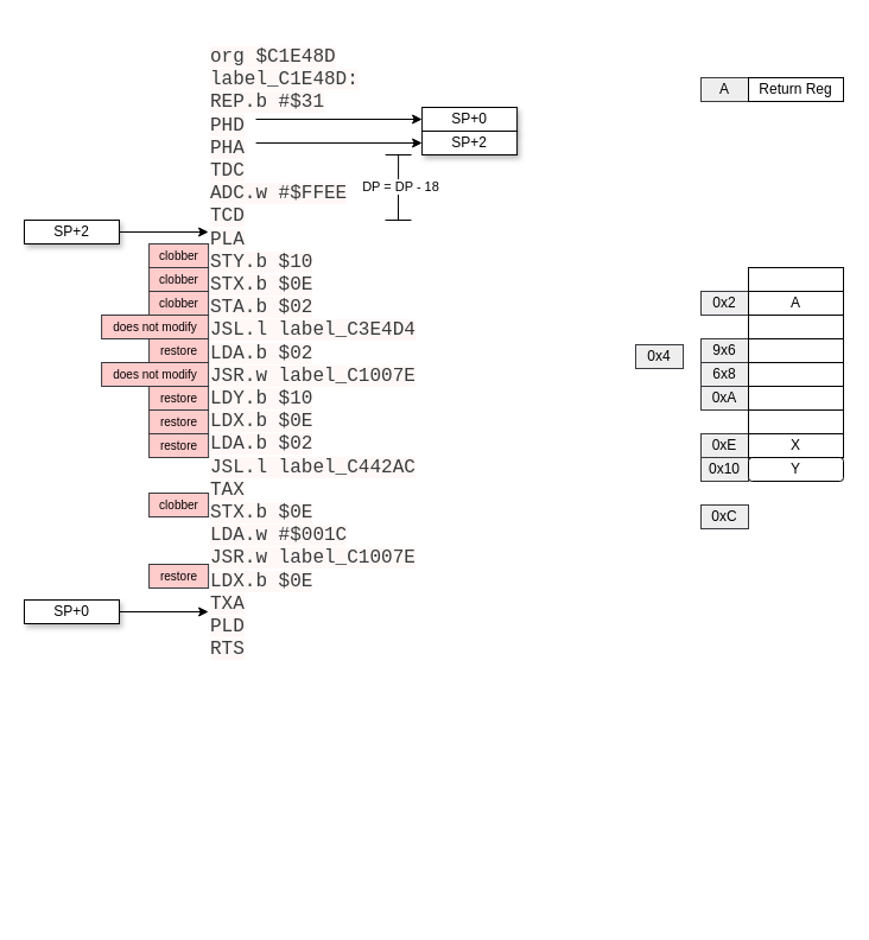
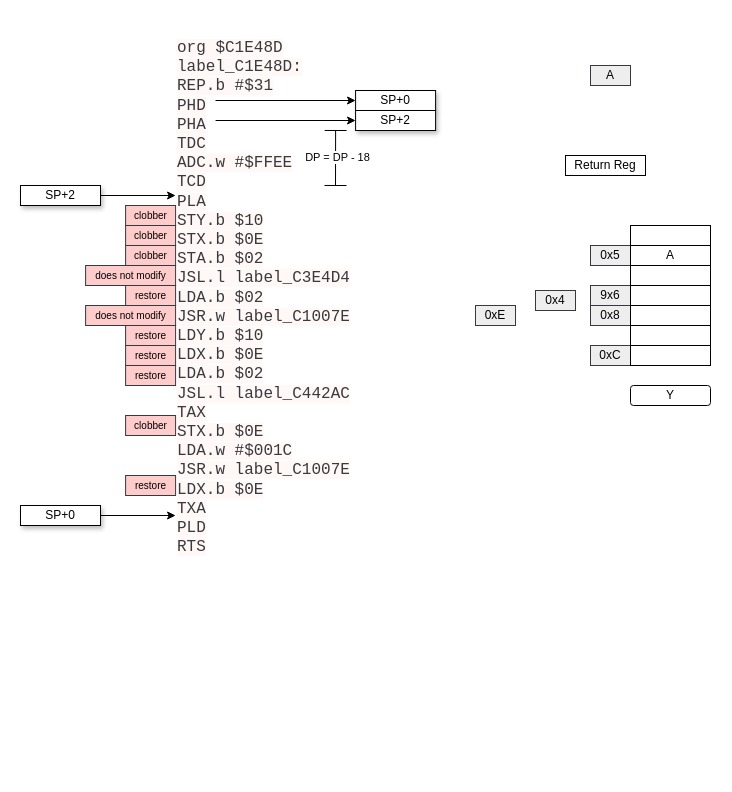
  <mxCell id="0" />
  <mxCell id="1" parent="0" />
  <mxCell id="2" value="&lt;p style=&quot;line-height: 100%;&quot;&gt;&lt;/p&gt;&lt;div style=&quot;font-style: normal; font-variant-caps: normal; font-weight: normal; letter-spacing: normal; text-align: start; text-indent: 0px; text-transform: none; word-spacing: 0px; -webkit-text-stroke-width: 0px; text-decoration: none; font-family: &amp;quot;IckyTicket Mono&amp;quot;, Menlo, Monaco, &amp;quot;Courier New&amp;quot;, monospace, &amp;quot;PT Mono&amp;quot;, Menlo, Monaco, &amp;quot;Courier New&amp;quot;, monospace; font-size: 16px; line-height: 120%;&quot;&gt;&lt;div style=&quot;line-height: 120%;&quot;&gt;&lt;span style=&quot;background-color: rgb(255, 248, 247);&quot;&gt;&lt;font style=&quot;font-size: 16px;&quot; color=&quot;#393a3b&quot;&gt;org $C1E48D&lt;/font&gt;&lt;/span&gt;&lt;/div&gt;&lt;div style=&quot;line-height: 120%;&quot;&gt;&lt;span style=&quot;background-color: rgb(255, 248, 247);&quot;&gt;&lt;font style=&quot;font-size: 16px;&quot; color=&quot;#393a3b&quot;&gt;label_C1E48D:&lt;/font&gt;&lt;/span&gt;&lt;/div&gt;&lt;div style=&quot;line-height: 120%;&quot;&gt;&lt;span style=&quot;background-color: rgb(255, 248, 247);&quot;&gt;&lt;font style=&quot;font-size: 16px;&quot; color=&quot;#393a3b&quot;&gt;    REP.b #$31&lt;/font&gt;&lt;/span&gt;&lt;/div&gt;&lt;div style=&quot;line-height: 120%;&quot;&gt;&lt;span style=&quot;background-color: rgb(255, 248, 247);&quot;&gt;&lt;font style=&quot;font-size: 16px;&quot; color=&quot;#393a3b&quot;&gt;    PHD&lt;/font&gt;&lt;/span&gt;&lt;/div&gt;&lt;div style=&quot;line-height: 120%;&quot;&gt;&lt;span style=&quot;background-color: rgb(255, 248, 247);&quot;&gt;&lt;font style=&quot;font-size: 16px;&quot; color=&quot;#393a3b&quot;&gt;    PHA&lt;/font&gt;&lt;/span&gt;&lt;/div&gt;&lt;div style=&quot;line-height: 120%;&quot;&gt;&lt;span style=&quot;background-color: rgb(255, 248, 247);&quot;&gt;&lt;font style=&quot;font-size: 16px;&quot; color=&quot;#393a3b&quot;&gt;    TDC&lt;/font&gt;&lt;/span&gt;&lt;/div&gt;&lt;div style=&quot;line-height: 120%;&quot;&gt;&lt;span style=&quot;background-color: rgb(255, 248, 247);&quot;&gt;&lt;font style=&quot;font-size: 16px;&quot; color=&quot;#393a3b&quot;&gt;    ADC.w #$FFEE&lt;/font&gt;&lt;/span&gt;&lt;/div&gt;&lt;div style=&quot;line-height: 120%;&quot;&gt;&lt;span style=&quot;background-color: rgb(255, 248, 247);&quot;&gt;&lt;font style=&quot;font-size: 16px;&quot; color=&quot;#393a3b&quot;&gt;    TCD&lt;/font&gt;&lt;/span&gt;&lt;/div&gt;&lt;div style=&quot;line-height: 120%;&quot;&gt;&lt;span style=&quot;background-color: rgb(255, 248, 247);&quot;&gt;&lt;font style=&quot;font-size: 16px;&quot; color=&quot;#393a3b&quot;&gt;    PLA&lt;/font&gt;&lt;/span&gt;&lt;/div&gt;&lt;div style=&quot;line-height: 120%;&quot;&gt;&lt;span style=&quot;background-color: rgb(255, 248, 247);&quot;&gt;&lt;font style=&quot;font-size: 16px;&quot; color=&quot;#393a3b&quot;&gt;    STY.b $10&lt;/font&gt;&lt;/span&gt;&lt;/div&gt;&lt;div style=&quot;line-height: 120%;&quot;&gt;&lt;span style=&quot;background-color: rgb(255, 248, 247);&quot;&gt;&lt;font style=&quot;font-size: 16px;&quot; color=&quot;#393a3b&quot;&gt;    STX.b $0E&lt;/font&gt;&lt;/span&gt;&lt;/div&gt;&lt;div style=&quot;line-height: 120%;&quot;&gt;&lt;span style=&quot;background-color: rgb(255, 248, 247);&quot;&gt;&lt;font style=&quot;font-size: 16px;&quot; color=&quot;#393a3b&quot;&gt;    STA.b $02&lt;/font&gt;&lt;/span&gt;&lt;/div&gt;&lt;div style=&quot;line-height: 120%;&quot;&gt;&lt;span style=&quot;background-color: rgb(255, 248, 247);&quot;&gt;&lt;font style=&quot;font-size: 16px;&quot; color=&quot;#393a3b&quot;&gt;    JSL.l label_C3E4D4&lt;/font&gt;&lt;/span&gt;&lt;/div&gt;&lt;div style=&quot;line-height: 120%;&quot;&gt;&lt;span style=&quot;background-color: rgb(255, 248, 247);&quot;&gt;&lt;font style=&quot;font-size: 16px;&quot; color=&quot;#393a3b&quot;&gt;    LDA.b $02&lt;/font&gt;&lt;/span&gt;&lt;/div&gt;&lt;div style=&quot;line-height: 120%;&quot;&gt;&lt;span style=&quot;background-color: rgb(255, 248, 247);&quot;&gt;&lt;font style=&quot;font-size: 16px;&quot; color=&quot;#393a3b&quot;&gt;    JSR.w label_C1007E&lt;/font&gt;&lt;/span&gt;&lt;/div&gt;&lt;div style=&quot;line-height: 120%;&quot;&gt;&lt;span style=&quot;background-color: rgb(255, 248, 247);&quot;&gt;&lt;font style=&quot;font-size: 16px;&quot; color=&quot;#393a3b&quot;&gt;    LDY.b $10&lt;/font&gt;&lt;/span&gt;&lt;/div&gt;&lt;div style=&quot;line-height: 120%;&quot;&gt;&lt;span style=&quot;background-color: rgb(255, 248, 247);&quot;&gt;&lt;font style=&quot;font-size: 16px;&quot; color=&quot;#393a3b&quot;&gt;    LDX.b $0E&lt;/font&gt;&lt;/span&gt;&lt;/div&gt;&lt;div style=&quot;line-height: 120%;&quot;&gt;&lt;span style=&quot;background-color: rgb(255, 248, 247);&quot;&gt;&lt;font style=&quot;font-size: 16px;&quot; color=&quot;#393a3b&quot;&gt;    LDA.b $02&lt;/font&gt;&lt;/span&gt;&lt;/div&gt;&lt;div style=&quot;line-height: 120%;&quot;&gt;&lt;span style=&quot;background-color: rgb(255, 248, 247);&quot;&gt;&lt;font style=&quot;font-size: 16px;&quot; color=&quot;#393a3b&quot;&gt;    JSL.l label_C442AC&lt;/font&gt;&lt;/span&gt;&lt;/div&gt;&lt;div style=&quot;line-height: 120%;&quot;&gt;&lt;span style=&quot;background-color: rgb(255, 248, 247);&quot;&gt;&lt;font style=&quot;font-size: 16px;&quot; color=&quot;#393a3b&quot;&gt;    TAX&lt;/font&gt;&lt;/span&gt;&lt;/div&gt;&lt;div style=&quot;line-height: 120%;&quot;&gt;&lt;span style=&quot;background-color: rgb(255, 248, 247);&quot;&gt;&lt;font style=&quot;font-size: 16px;&quot; color=&quot;#393a3b&quot;&gt;    STX.b $0E&lt;/font&gt;&lt;/span&gt;&lt;/div&gt;&lt;div style=&quot;line-height: 120%;&quot;&gt;&lt;span style=&quot;background-color: rgb(255, 248, 247);&quot;&gt;&lt;font style=&quot;font-size: 16px;&quot; color=&quot;#393a3b&quot;&gt;    LDA.w #$001C&lt;/font&gt;&lt;/span&gt;&lt;/div&gt;&lt;div style=&quot;line-height: 120%;&quot;&gt;&lt;span style=&quot;background-color: rgb(255, 248, 247);&quot;&gt;&lt;font style=&quot;font-size: 16px;&quot; color=&quot;#393a3b&quot;&gt;    JSR.w label_C1007E&lt;/font&gt;&lt;/span&gt;&lt;/div&gt;&lt;div style=&quot;line-height: 120%;&quot;&gt;&lt;span style=&quot;background-color: rgb(255, 248, 247);&quot;&gt;&lt;font style=&quot;font-size: 16px;&quot; color=&quot;#393a3b&quot;&gt;    LDX.b $0E&lt;/font&gt;&lt;/span&gt;&lt;/div&gt;&lt;div style=&quot;line-height: 120%;&quot;&gt;&lt;span style=&quot;background-color: rgb(255, 248, 247);&quot;&gt;&lt;font style=&quot;font-size: 16px;&quot; color=&quot;#393a3b&quot;&gt;    TXA&lt;/font&gt;&lt;/span&gt;&lt;/div&gt;&lt;div style=&quot;line-height: 120%;&quot;&gt;&lt;span style=&quot;background-color: rgb(255, 248, 247);&quot;&gt;&lt;font style=&quot;font-size: 16px;&quot; color=&quot;#393a3b&quot;&gt;    PLD&lt;/font&gt;&lt;/span&gt;&lt;/div&gt;&lt;div style=&quot;line-height: 120%;&quot;&gt;&lt;span style=&quot;background-color: rgb(255, 248, 247);&quot;&gt;&lt;font style=&quot;font-size: 16px;&quot; color=&quot;#393a3b&quot;&gt;    RTS&lt;/font&gt;&lt;/span&gt;&lt;/div&gt;&lt;/div&gt;&lt;p&gt;&lt;/p&gt;" style="text;whiteSpace=wrap;html=1;spacingBottom=0;spacingTop=0;" vertex="1" parent="1"><mxGeometry x="175.09" y="20" width="230" height="750" as="geometry" /></mxCell>
  <mxCell id="3" value="SP+0" style="rounded=0;whiteSpace=wrap;html=1;shadow=1;" vertex="1" parent="1"><mxGeometry x="355.09" y="90" width="80" height="20" as="geometry" /></mxCell>
  <mxCell id="4" value="SP+2" style="rounded=0;whiteSpace=wrap;html=1;shadow=1;" vertex="1" parent="1"><mxGeometry x="355.09" y="110" width="80" height="20" as="geometry" /></mxCell>
  <mxCell id="5" value="" style="endArrow=classic;html=1;rounded=0;entryX=0.783;entryY=0.12;entryDx=0;entryDy=0;entryPerimeter=0;" edge="1" parent="1"><mxGeometry width="50" height="50" relative="1" as="geometry"><mxPoint x="215" y="100" as="sourcePoint" /><mxPoint x="355.09" y="100" as="targetPoint" /><Array as="points" /></mxGeometry></mxCell>
  <mxCell id="6" value="" style="endArrow=baseDash;startArrow=baseDash;html=1;rounded=0;startFill=0;endFill=0;endSize=20;startSize=20;" edge="1" parent="1"><mxGeometry width="50" height="50" relative="1" as="geometry"><mxPoint x="335" y="185" as="sourcePoint" /><mxPoint x="335.12" y="130" as="targetPoint" /></mxGeometry></mxCell>
  <mxCell id="7" value="DP = DP -&amp;nbsp;18" style="edgeLabel;html=1;align=center;verticalAlign=middle;resizable=0;points=[];" vertex="1" connectable="0" parent="6"><mxGeometry x="0.043" y="-1" relative="1" as="geometry"><mxPoint as="offset" /></mxGeometry></mxCell>
  <mxCell id="8" value="" style="rounded=0;whiteSpace=wrap;html=1;" vertex="1" parent="1"><mxGeometry x="630" y="225" width="80" height="20" as="geometry" /></mxCell>
- <mxCell id="9" value="0x2" style="rounded=0;whiteSpace=wrap;html=1;fillColor=#eeeeee;strokeColor=#36393d;" vertex="1" parent="1"><mxGeometry x="590" y="245" width="40" height="20" as="geometry" /></mxCell>
+ <mxCell id="9" value="0x5" style="rounded=0;whiteSpace=wrap;html=1;fillColor=#eeeeee;strokeColor=#36393d;" vertex="1" parent="1"><mxGeometry x="590" y="245" width="40" height="20" as="geometry" /></mxCell>
  <mxCell id="10" value="0x4" style="rounded=0;whiteSpace=wrap;html=1;fillColor=#eeeeee;strokeColor=#36393d;" vertex="1" parent="1"><mxGeometry x="535" y="290" width="40" height="20" as="geometry" /></mxCell>
  <mxCell id="11" value="9x6" style="rounded=0;whiteSpace=wrap;html=1;fillColor=#eeeeee;strokeColor=#36393d;" vertex="1" parent="1"><mxGeometry x="590" y="285" width="40" height="20" as="geometry" /></mxCell>
- <mxCell id="12" value="6x8" style="rounded=0;whiteSpace=wrap;html=1;fillColor=#eeeeee;strokeColor=#36393d;" vertex="1" parent="1"><mxGeometry x="590" y="305" width="40" height="20" as="geometry" /></mxCell>
- <mxCell id="13" value="0xA" style="rounded=0;whiteSpace=wrap;html=1;fillColor=#eeeeee;strokeColor=#36393d;" vertex="1" parent="1"><mxGeometry x="590" y="325" width="40" height="20" as="geometry" /></mxCell>
- <mxCell id="14" value="0xC" style="rounded=0;whiteSpace=wrap;html=1;fillColor=#eeeeee;strokeColor=#36393d;" vertex="1" parent="1"><mxGeometry x="590" y="425" width="40" height="20" as="geometry" /></mxCell>
- <mxCell id="15" value="0xE" style="rounded=0;whiteSpace=wrap;html=1;fillColor=#eeeeee;strokeColor=#36393d;" vertex="1" parent="1"><mxGeometry x="590" y="365" width="40" height="20" as="geometry" /></mxCell>
- <mxCell id="16" value="0x10" style="rounded=0;whiteSpace=wrap;html=1;fillColor=#eeeeee;strokeColor=#36393d;" vertex="1" parent="1"><mxGeometry x="590" y="385" width="40" height="20" as="geometry" /></mxCell>
+ <mxCell id="12" value="0x8" style="rounded=0;whiteSpace=wrap;html=1;fillColor=#eeeeee;strokeColor=#36393d;" vertex="1" parent="1"><mxGeometry x="590" y="305" width="40" height="20" as="geometry" /></mxCell>
+ <mxCell id="14" value="0xC" style="rounded=0;whiteSpace=wrap;html=1;fillColor=#eeeeee;strokeColor=#36393d;" vertex="1" parent="1"><mxGeometry x="590" y="345" width="40" height="20" as="geometry" /></mxCell>
+ <mxCell id="15" value="0xE" style="rounded=0;whiteSpace=wrap;html=1;fillColor=#eeeeee;strokeColor=#36393d;" vertex="1" parent="1"><mxGeometry x="475" y="305" width="40" height="20" as="geometry" /></mxCell>
  <mxCell id="17" value="A" style="rounded=0;whiteSpace=wrap;html=1;" vertex="1" parent="1"><mxGeometry x="630" y="245" width="80" height="20" as="geometry" /></mxCell>
  <mxCell id="18" value="" style="rounded=0;whiteSpace=wrap;html=1;" vertex="1" parent="1"><mxGeometry x="630" y="265" width="80" height="20" as="geometry" /></mxCell>
  <mxCell id="19" value="" style="rounded=0;whiteSpace=wrap;html=1;" vertex="1" parent="1"><mxGeometry x="630" y="285" width="80" height="20" as="geometry" /></mxCell>
  <mxCell id="20" value="" style="rounded=0;whiteSpace=wrap;html=1;" vertex="1" parent="1"><mxGeometry x="630" y="305" width="80" height="20" as="geometry" /></mxCell>
  <mxCell id="21" value="" style="rounded=0;whiteSpace=wrap;html=1;" vertex="1" parent="1"><mxGeometry x="630" y="325" width="80" height="20" as="geometry" /></mxCell>
  <mxCell id="22" value="" style="rounded=0;whiteSpace=wrap;html=1;" vertex="1" parent="1"><mxGeometry x="630" y="345" width="80" height="20" as="geometry" /></mxCell>
- <mxCell id="23" value="X" style="rounded=0;whiteSpace=wrap;html=1;" vertex="1" parent="1"><mxGeometry x="630" y="365" width="80" height="20" as="geometry" /></mxCell>
  <mxCell id="24" value="Y" style="whiteSpace=wrap;html=1;rounded=1;" vertex="1" parent="1"><mxGeometry x="630" y="385" width="80" height="20" as="geometry" /></mxCell>
  <mxCell id="25" value="&lt;font style=&quot;font-size: 10px;&quot;&gt;clobber&lt;/font&gt;" style="text;html=1;align=center;verticalAlign=middle;resizable=0;points=[];autosize=1;strokeColor=#36393d;fillColor=#ffcccc;spacing=0;fontSize=10;rounded=0;glass=0;shadow=0;" vertex="1" parent="1"><mxGeometry x="125.09" y="205" width="50" height="20" as="geometry" /></mxCell>
  <mxCell id="26" value="&lt;font style=&quot;font-size: 10px;&quot;&gt;clobber&lt;/font&gt;" style="text;html=1;align=center;verticalAlign=middle;resizable=0;points=[];autosize=1;strokeColor=#36393d;fillColor=#ffcccc;spacing=0;fontSize=10;rounded=0;glass=0;shadow=0;" vertex="1" parent="1"><mxGeometry x="125.09" y="225" width="50" height="20" as="geometry" /></mxCell>
  <mxCell id="27" value="&lt;font style=&quot;font-size: 10px;&quot;&gt;clobber&lt;/font&gt;" style="text;html=1;align=center;verticalAlign=middle;resizable=0;points=[];autosize=1;strokeColor=#36393d;fillColor=#ffcccc;spacing=0;fontSize=10;rounded=0;glass=0;shadow=0;" vertex="1" parent="1"><mxGeometry x="125.09" y="245" width="50" height="20" as="geometry" /></mxCell>
  <mxCell id="28" value="&lt;font style=&quot;font-size: 10px;&quot;&gt;does not modify&lt;/font&gt;" style="text;html=1;align=center;verticalAlign=middle;resizable=0;points=[];autosize=1;strokeColor=#36393d;fillColor=#ffcccc;spacing=0;fontSize=10;rounded=0;glass=0;shadow=0;" vertex="1" parent="1"><mxGeometry x="85.09" y="265" width="90" height="20" as="geometry" /></mxCell>
  <mxCell id="29" value="&lt;font style=&quot;font-size: 10px;&quot;&gt;restore&lt;/font&gt;" style="text;html=1;align=center;verticalAlign=middle;resizable=0;points=[];autosize=1;strokeColor=#36393d;fillColor=#ffcccc;spacing=0;fontSize=10;rounded=0;glass=0;shadow=0;" vertex="1" parent="1"><mxGeometry x="125.09" y="285" width="50" height="20" as="geometry" /></mxCell>
  <mxCell id="30" value="&lt;font style=&quot;font-size: 10px;&quot;&gt;does not modify&lt;/font&gt;" style="text;html=1;align=center;verticalAlign=middle;resizable=0;points=[];autosize=1;strokeColor=#36393d;fillColor=#ffcccc;spacing=0;fontSize=10;rounded=0;glass=0;shadow=0;" vertex="1" parent="1"><mxGeometry x="85.09" y="305" width="90" height="20" as="geometry" /></mxCell>
  <mxCell id="31" value="&lt;font style=&quot;font-size: 10px;&quot;&gt;restore&lt;/font&gt;" style="text;html=1;align=center;verticalAlign=middle;resizable=0;points=[];autosize=1;strokeColor=#36393d;fillColor=#ffcccc;spacing=0;fontSize=10;rounded=0;glass=0;shadow=0;" vertex="1" parent="1"><mxGeometry x="125.09" y="325" width="50" height="20" as="geometry" /></mxCell>
  <mxCell id="32" value="&lt;font style=&quot;font-size: 10px;&quot;&gt;restore&lt;/font&gt;" style="text;html=1;align=center;verticalAlign=middle;resizable=0;points=[];autosize=1;strokeColor=#36393d;fillColor=#ffcccc;spacing=0;fontSize=10;rounded=0;glass=0;shadow=0;" vertex="1" parent="1"><mxGeometry x="125.09" y="345" width="50" height="20" as="geometry" /></mxCell>
  <mxCell id="33" value="&lt;font style=&quot;font-size: 10px;&quot;&gt;restore&lt;/font&gt;" style="text;html=1;align=center;verticalAlign=middle;resizable=0;points=[];autosize=1;strokeColor=#36393d;fillColor=#ffcccc;spacing=0;fontSize=10;rounded=0;glass=0;shadow=0;" vertex="1" parent="1"><mxGeometry x="125.09" y="365" width="50" height="20" as="geometry" /></mxCell>
  <mxCell id="34" value="A" style="whiteSpace=wrap;html=1;fillColor=#eeeeee;strokeColor=#36393d;" vertex="1" parent="1"><mxGeometry x="590" y="65" width="40" height="20" as="geometry" /></mxCell>
- <mxCell id="35" value="Return Reg" style="whiteSpace=wrap;html=1;" vertex="1" parent="1"><mxGeometry x="630" y="65" width="80" height="20" as="geometry" /></mxCell>
+ <mxCell id="35" value="Return Reg" style="whiteSpace=wrap;html=1;" vertex="1" parent="1"><mxGeometry x="565" y="155" width="80" height="20" as="geometry" /></mxCell>
  <mxCell id="36" value="" style="endArrow=classic;html=1;rounded=0;entryX=0.783;entryY=0.12;entryDx=0;entryDy=0;entryPerimeter=0;" edge="1" parent="1"><mxGeometry width="50" height="50" relative="1" as="geometry"><mxPoint x="215.09" y="120" as="sourcePoint" /><mxPoint x="355.09" y="120" as="targetPoint" /><Array as="points" /></mxGeometry></mxCell>
  <mxCell id="37" value="SP+2" style="rounded=0;whiteSpace=wrap;html=1;shadow=1;" vertex="1" parent="1"><mxGeometry x="20" y="185" width="80" height="20" as="geometry" /></mxCell>
  <mxCell id="38" value="" style="endArrow=classic;html=1;rounded=0;entryX=0.783;entryY=0.12;entryDx=0;entryDy=0;entryPerimeter=0;exitX=1;exitY=0.5;exitDx=0;exitDy=0;" edge="1" parent="1" source="37"><mxGeometry width="50" height="50" relative="1" as="geometry"><mxPoint x="110" y="194.5" as="sourcePoint" /><mxPoint x="175.09" y="195" as="targetPoint" /><Array as="points" /></mxGeometry></mxCell>
  <mxCell id="39" value="SP+0" style="rounded=0;whiteSpace=wrap;html=1;shadow=1;" vertex="1" parent="1"><mxGeometry x="20" y="505" width="80" height="20" as="geometry" /></mxCell>
  <mxCell id="40" value="" style="endArrow=classic;html=1;rounded=0;entryX=0.783;entryY=0.12;entryDx=0;entryDy=0;entryPerimeter=0;exitX=1;exitY=0.5;exitDx=0;exitDy=0;" edge="1" parent="1" source="39"><mxGeometry width="50" height="50" relative="1" as="geometry"><mxPoint x="110" y="514.5" as="sourcePoint" /><mxPoint x="175.09" y="515" as="targetPoint" /><Array as="points" /></mxGeometry></mxCell>
  <mxCell id="41" value="&lt;font style=&quot;font-size: 10px;&quot;&gt;clobber&lt;/font&gt;" style="text;html=1;align=center;verticalAlign=middle;resizable=0;points=[];autosize=1;strokeColor=#36393d;fillColor=#ffcccc;spacing=0;fontSize=10;rounded=0;glass=0;shadow=0;" vertex="1" parent="1"><mxGeometry x="125.09" y="415" width="50" height="20" as="geometry" /></mxCell>
  <mxCell id="42" value="&lt;font style=&quot;font-size: 10px;&quot;&gt;restore&lt;/font&gt;" style="text;html=1;align=center;verticalAlign=middle;resizable=0;points=[];autosize=1;strokeColor=#36393d;fillColor=#ffcccc;spacing=0;fontSize=10;rounded=0;glass=0;shadow=0;" vertex="1" parent="1"><mxGeometry x="125.09" y="475" width="50" height="20" as="geometry" /></mxCell>
